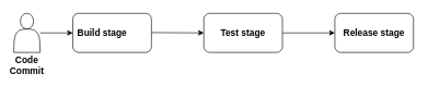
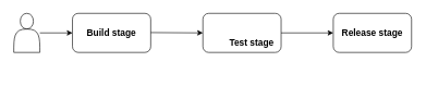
  <mxCell id="0" />
  <mxCell id="1" parent="0" />
  <mxCell id="2" value="" style="shape=actor;whiteSpace=wrap;html=1;" vertex="1" parent="1"><mxGeometry x="20" y="20" width="40" height="60" as="geometry" /></mxCell>
- <mxCell id="3" value="Code Commit" style="text;html=1;strokeColor=none;fillColor=none;align=center;verticalAlign=middle;whiteSpace=wrap;rounded=0;fontStyle=1;fontSize=14;" vertex="1" parent="1"><mxGeometry x="20" y="90" width="40" height="20" as="geometry" /></mxCell>
  <mxCell id="4" value="" style="group" vertex="1" connectable="0" parent="1"><mxGeometry x="110" y="20" width="120" height="60" as="geometry" /></mxCell>
  <mxCell id="5" value="" style="rounded=1;whiteSpace=wrap;html=1;" vertex="1" parent="4"><mxGeometry width="120" height="60" as="geometry" /></mxCell>
- <mxCell id="6" value="Build stage" style="text;html=1;strokeColor=none;fillColor=none;align=center;verticalAlign=middle;whiteSpace=wrap;rounded=0;fontSize=14;fontStyle=1" vertex="1" parent="4"><mxGeometry x="5" y="20" width="80" height="20" as="geometry" /></mxCell>
+ <mxCell id="6" value="Build stage" style="text;html=1;strokeColor=none;fillColor=none;align=center;verticalAlign=middle;whiteSpace=wrap;rounded=0;fontSize=14;fontStyle=1" vertex="1" parent="4"><mxGeometry x="20" y="20" width="80" height="20" as="geometry" /></mxCell>
  <mxCell id="7" value="" style="group" vertex="1" connectable="0" parent="1"><mxGeometry x="310" y="20" width="120" height="60" as="geometry" /></mxCell>
  <mxCell id="8" value="" style="rounded=1;whiteSpace=wrap;html=1;" vertex="1" parent="7"><mxGeometry width="120" height="60" as="geometry" /></mxCell>
- <mxCell id="9" value="Test stage" style="text;html=1;strokeColor=none;fillColor=none;align=center;verticalAlign=middle;whiteSpace=wrap;rounded=0;fontSize=14;fontStyle=1" vertex="1" parent="7"><mxGeometry x="20" y="20" width="80" height="20" as="geometry" /></mxCell>
+ <mxCell id="9" value="Test stage" style="text;html=1;strokeColor=none;fillColor=none;align=center;verticalAlign=middle;whiteSpace=wrap;rounded=0;fontSize=14;fontStyle=1" vertex="1" parent="7"><mxGeometry x="35" y="35" width="80" height="20" as="geometry" /></mxCell>
  <mxCell id="10" value="" style="group" vertex="1" connectable="0" parent="1"><mxGeometry x="510" y="20" width="120" height="60" as="geometry" /></mxCell>
  <mxCell id="11" value="" style="rounded=1;whiteSpace=wrap;html=1;" vertex="1" parent="10"><mxGeometry width="120" height="60" as="geometry" /></mxCell>
  <mxCell id="12" value="Release stage" style="text;html=1;strokeColor=none;fillColor=none;align=center;verticalAlign=middle;whiteSpace=wrap;rounded=0;fontSize=14;fontStyle=1" vertex="1" parent="10"><mxGeometry x="5" y="20" width="110" height="20" as="geometry" /></mxCell>
  <mxCell id="13" value="" style="endArrow=classic;html=1;fontSize=14;entryX=0;entryY=0.5;entryDx=0;entryDy=0;" edge="1" parent="1" target="5"><mxGeometry width="50" height="50" relative="1" as="geometry"><mxPoint x="60" y="50" as="sourcePoint" /><mxPoint x="110" y="0" as="targetPoint" /></mxGeometry></mxCell>
  <mxCell id="14" value="" style="endArrow=classic;html=1;fontSize=14;entryX=0;entryY=0.5;entryDx=0;entryDy=0;" edge="1" parent="1" target="8"><mxGeometry width="50" height="50" relative="1" as="geometry"><mxPoint x="230" y="49.5" as="sourcePoint" /><mxPoint x="280" y="49.5" as="targetPoint" /></mxGeometry></mxCell>
  <mxCell id="15" value="" style="endArrow=classic;html=1;fontSize=14;exitX=1;exitY=0.5;exitDx=0;exitDy=0;" edge="1" parent="1" source="8"><mxGeometry width="50" height="50" relative="1" as="geometry"><mxPoint x="440" y="49.5" as="sourcePoint" /><mxPoint x="510" y="50" as="targetPoint" /></mxGeometry></mxCell>
